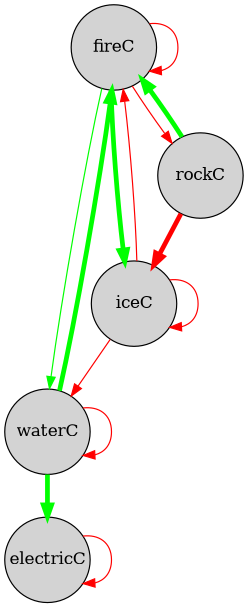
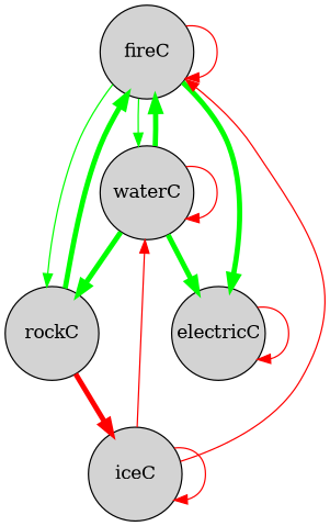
  digraph {
    node [fixedsize=true shape=circle style=filled]
    edge [color=red]
    fireC [height=1 width=1]
    waterC [height=1 width=1]
    iceC [height=1 width=1]
    rockC [height=1 width=1]
    electricC [height=1 width=1]
    fireC -> fireC
    fireC -> waterC [color=green]
-   fireC -> iceC [color=green penwidth=4]
-   fireC -> rockC
+   fireC -> electricC [color=green penwidth=4]
+   fireC -> rockC [color=green]
    waterC -> fireC [color=green penwidth=4]
    waterC -> waterC
+   waterC -> rockC [color=green penwidth=4]
    waterC -> electricC [color=green penwidth=4]
    iceC -> fireC
    iceC -> waterC
    iceC -> iceC
    rockC -> fireC [color=green penwidth=4]
    rockC -> iceC [penwidth=4]
    electricC -> electricC
  }
